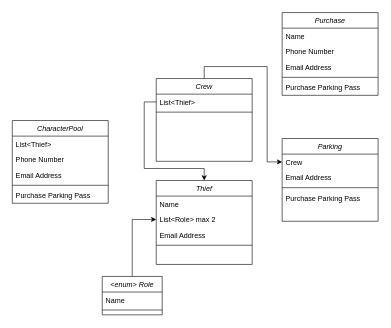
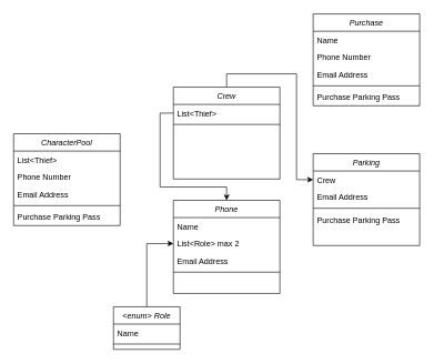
  <mxCell id="0" />
  <mxCell id="1" parent="0" />
- <mxCell id="2" value="Thief" style="swimlane;fontStyle=2;align=center;verticalAlign=top;childLayout=stackLayout;horizontal=1;startSize=26;horizontalStack=0;resizeParent=1;resizeLast=0;collapsible=1;marginBottom=0;rounded=0;shadow=0;strokeWidth=1;" parent="1" vertex="1"><mxGeometry x="260" y="300" width="160" height="140" as="geometry"><mxRectangle x="230" y="140" width="160" height="26" as="alternateBounds" /></mxGeometry></mxCell>
+ <mxCell id="2" value="Phone" style="swimlane;fontStyle=2;align=center;verticalAlign=top;childLayout=stackLayout;horizontal=1;startSize=26;horizontalStack=0;resizeParent=1;resizeLast=0;collapsible=1;marginBottom=0;rounded=0;shadow=0;strokeWidth=1;" parent="1" vertex="1"><mxGeometry x="260" y="300" width="160" height="140" as="geometry"><mxRectangle x="230" y="140" width="160" height="26" as="alternateBounds" /></mxGeometry></mxCell>
  <mxCell id="3" value="Name" style="text;align=left;verticalAlign=top;spacingLeft=4;spacingRight=4;overflow=hidden;rotatable=0;points=[[0,0.5],[1,0.5]];portConstraint=eastwest;" parent="2" vertex="1"><mxGeometry y="26" width="160" height="26" as="geometry" /></mxCell>
  <mxCell id="4" value="List&lt;Role&gt; max 2" style="text;align=left;verticalAlign=top;spacingLeft=4;spacingRight=4;overflow=hidden;rotatable=0;points=[[0,0.5],[1,0.5]];portConstraint=eastwest;rounded=0;shadow=0;html=0;" parent="2" vertex="1"><mxGeometry y="52" width="160" height="26" as="geometry" /></mxCell>
  <mxCell id="5" value="Email Address" style="text;align=left;verticalAlign=top;spacingLeft=4;spacingRight=4;overflow=hidden;rotatable=0;points=[[0,0.5],[1,0.5]];portConstraint=eastwest;rounded=0;shadow=0;html=0;" parent="2" vertex="1"><mxGeometry y="78" width="160" height="26" as="geometry" /></mxCell>
  <mxCell id="6" value="" style="line;html=1;strokeWidth=1;align=left;verticalAlign=middle;spacingTop=-1;spacingLeft=3;spacingRight=3;rotatable=0;labelPosition=right;points=[];portConstraint=eastwest;" parent="2" vertex="1"><mxGeometry y="104" width="160" height="8" as="geometry" /></mxCell>
  <mxCell id="7" value="Parking" style="swimlane;fontStyle=2;align=center;verticalAlign=top;childLayout=stackLayout;horizontal=1;startSize=26;horizontalStack=0;resizeParent=1;resizeLast=0;collapsible=1;marginBottom=0;rounded=0;shadow=0;strokeWidth=1;" parent="1" vertex="1"><mxGeometry x="470" y="230" width="160" height="138" as="geometry"><mxRectangle x="230" y="140" width="160" height="26" as="alternateBounds" /></mxGeometry></mxCell>
  <mxCell id="8" value="Crew" style="text;align=left;verticalAlign=top;spacingLeft=4;spacingRight=4;overflow=hidden;rotatable=0;points=[[0,0.5],[1,0.5]];portConstraint=eastwest;rounded=0;shadow=0;html=0;" parent="7" vertex="1"><mxGeometry y="26" width="160" height="26" as="geometry" /></mxCell>
  <mxCell id="9" value="Email Address" style="text;align=left;verticalAlign=top;spacingLeft=4;spacingRight=4;overflow=hidden;rotatable=0;points=[[0,0.5],[1,0.5]];portConstraint=eastwest;rounded=0;shadow=0;html=0;" parent="7" vertex="1"><mxGeometry y="52" width="160" height="26" as="geometry" /></mxCell>
  <mxCell id="10" value="" style="line;html=1;strokeWidth=1;align=left;verticalAlign=middle;spacingTop=-1;spacingLeft=3;spacingRight=3;rotatable=0;labelPosition=right;points=[];portConstraint=eastwest;" parent="7" vertex="1"><mxGeometry y="78" width="160" height="8" as="geometry" /></mxCell>
  <mxCell id="11" value="Purchase Parking Pass" style="text;align=left;verticalAlign=top;spacingLeft=4;spacingRight=4;overflow=hidden;rotatable=0;points=[[0,0.5],[1,0.5]];portConstraint=eastwest;" parent="7" vertex="1"><mxGeometry y="86" width="160" height="26" as="geometry" /></mxCell>
  <mxCell id="12" value="Purchase" style="swimlane;fontStyle=2;align=center;verticalAlign=top;childLayout=stackLayout;horizontal=1;startSize=26;horizontalStack=0;resizeParent=1;resizeLast=0;collapsible=1;marginBottom=0;rounded=0;shadow=0;strokeWidth=1;" parent="1" vertex="1"><mxGeometry x="470" y="20" width="160" height="138" as="geometry"><mxRectangle x="230" y="140" width="160" height="26" as="alternateBounds" /></mxGeometry></mxCell>
  <mxCell id="13" value="Name" style="text;align=left;verticalAlign=top;spacingLeft=4;spacingRight=4;overflow=hidden;rotatable=0;points=[[0,0.5],[1,0.5]];portConstraint=eastwest;" parent="12" vertex="1"><mxGeometry y="26" width="160" height="26" as="geometry" /></mxCell>
  <mxCell id="14" value="Phone Number" style="text;align=left;verticalAlign=top;spacingLeft=4;spacingRight=4;overflow=hidden;rotatable=0;points=[[0,0.5],[1,0.5]];portConstraint=eastwest;rounded=0;shadow=0;html=0;" parent="12" vertex="1"><mxGeometry y="52" width="160" height="26" as="geometry" /></mxCell>
  <mxCell id="15" value="Email Address" style="text;align=left;verticalAlign=top;spacingLeft=4;spacingRight=4;overflow=hidden;rotatable=0;points=[[0,0.5],[1,0.5]];portConstraint=eastwest;rounded=0;shadow=0;html=0;" parent="12" vertex="1"><mxGeometry y="78" width="160" height="26" as="geometry" /></mxCell>
  <mxCell id="16" value="" style="line;html=1;strokeWidth=1;align=left;verticalAlign=middle;spacingTop=-1;spacingLeft=3;spacingRight=3;rotatable=0;labelPosition=right;points=[];portConstraint=eastwest;" parent="12" vertex="1"><mxGeometry y="104" width="160" height="8" as="geometry" /></mxCell>
  <mxCell id="17" value="Purchase Parking Pass" style="text;align=left;verticalAlign=top;spacingLeft=4;spacingRight=4;overflow=hidden;rotatable=0;points=[[0,0.5],[1,0.5]];portConstraint=eastwest;" parent="12" vertex="1"><mxGeometry y="112" width="160" height="26" as="geometry" /></mxCell>
  <mxCell id="18" style="edgeStyle=orthogonalEdgeStyle;rounded=0;orthogonalLoop=1;jettySize=auto;html=1;exitX=0.5;exitY=0;exitDx=0;exitDy=0;entryX=0;entryY=0.5;entryDx=0;entryDy=0;" parent="1" source="19" target="8" edge="1"><mxGeometry relative="1" as="geometry" /></mxCell>
  <mxCell id="19" value="Crew" style="swimlane;fontStyle=2;align=center;verticalAlign=top;childLayout=stackLayout;horizontal=1;startSize=26;horizontalStack=0;resizeParent=1;resizeLast=0;collapsible=1;marginBottom=0;rounded=0;shadow=0;strokeWidth=1;" parent="1" vertex="1"><mxGeometry x="260" y="130" width="160" height="138" as="geometry"><mxRectangle x="230" y="140" width="160" height="26" as="alternateBounds" /></mxGeometry></mxCell>
  <mxCell id="20" value="List&lt;Thief&gt;" style="text;align=left;verticalAlign=top;spacingLeft=4;spacingRight=4;overflow=hidden;rotatable=0;points=[[0,0.5],[1,0.5]];portConstraint=eastwest;" parent="19" vertex="1"><mxGeometry y="26" width="160" height="26" as="geometry" /></mxCell>
  <mxCell id="21" value="" style="line;html=1;strokeWidth=1;align=left;verticalAlign=middle;spacingTop=-1;spacingLeft=3;spacingRight=3;rotatable=0;labelPosition=right;points=[];portConstraint=eastwest;" parent="19" vertex="1"><mxGeometry y="52" width="160" height="8" as="geometry" /></mxCell>
  <mxCell id="22" style="edgeStyle=orthogonalEdgeStyle;rounded=0;orthogonalLoop=1;jettySize=auto;html=1;exitX=0;exitY=0.5;exitDx=0;exitDy=0;entryX=0.5;entryY=0;entryDx=0;entryDy=0;" parent="1" source="20" target="2" edge="1"><mxGeometry relative="1" as="geometry"><Array as="points"><mxPoint x="240" y="169" /><mxPoint x="240" y="280" /><mxPoint x="340" y="280" /></Array></mxGeometry></mxCell>
  <mxCell id="23" value="CharacterPool" style="swimlane;fontStyle=2;align=center;verticalAlign=top;childLayout=stackLayout;horizontal=1;startSize=26;horizontalStack=0;resizeParent=1;resizeLast=0;collapsible=1;marginBottom=0;rounded=0;shadow=0;strokeWidth=1;" parent="1" vertex="1"><mxGeometry x="20" y="200" width="160" height="138" as="geometry"><mxRectangle x="230" y="140" width="160" height="26" as="alternateBounds" /></mxGeometry></mxCell>
  <mxCell id="24" value="List&lt;Thief&gt;" style="text;align=left;verticalAlign=top;spacingLeft=4;spacingRight=4;overflow=hidden;rotatable=0;points=[[0,0.5],[1,0.5]];portConstraint=eastwest;" parent="23" vertex="1"><mxGeometry y="26" width="160" height="26" as="geometry" /></mxCell>
  <mxCell id="25" value="Phone Number" style="text;align=left;verticalAlign=top;spacingLeft=4;spacingRight=4;overflow=hidden;rotatable=0;points=[[0,0.5],[1,0.5]];portConstraint=eastwest;rounded=0;shadow=0;html=0;" parent="23" vertex="1"><mxGeometry y="52" width="160" height="26" as="geometry" /></mxCell>
  <mxCell id="26" value="Email Address" style="text;align=left;verticalAlign=top;spacingLeft=4;spacingRight=4;overflow=hidden;rotatable=0;points=[[0,0.5],[1,0.5]];portConstraint=eastwest;rounded=0;shadow=0;html=0;" parent="23" vertex="1"><mxGeometry y="78" width="160" height="26" as="geometry" /></mxCell>
  <mxCell id="27" value="" style="line;html=1;strokeWidth=1;align=left;verticalAlign=middle;spacingTop=-1;spacingLeft=3;spacingRight=3;rotatable=0;labelPosition=right;points=[];portConstraint=eastwest;" parent="23" vertex="1"><mxGeometry y="104" width="160" height="8" as="geometry" /></mxCell>
  <mxCell id="28" value="Purchase Parking Pass" style="text;align=left;verticalAlign=top;spacingLeft=4;spacingRight=4;overflow=hidden;rotatable=0;points=[[0,0.5],[1,0.5]];portConstraint=eastwest;" parent="23" vertex="1"><mxGeometry y="112" width="160" height="26" as="geometry" /></mxCell>
  <mxCell id="29" style="edgeStyle=orthogonalEdgeStyle;rounded=0;orthogonalLoop=1;jettySize=auto;html=1;exitX=0.5;exitY=0;exitDx=0;exitDy=0;entryX=0;entryY=0.5;entryDx=0;entryDy=0;" parent="1" source="30" target="4" edge="1"><mxGeometry relative="1" as="geometry" /></mxCell>
  <mxCell id="30" value="&lt;enum&gt; Role" style="swimlane;fontStyle=2;align=center;verticalAlign=top;childLayout=stackLayout;horizontal=1;startSize=26;horizontalStack=0;resizeParent=1;resizeLast=0;collapsible=1;marginBottom=0;rounded=0;shadow=0;strokeWidth=1;" parent="1" vertex="1"><mxGeometry x="170" y="460" width="100" height="64" as="geometry"><mxRectangle x="230" y="140" width="160" height="26" as="alternateBounds" /></mxGeometry></mxCell>
  <mxCell id="31" value="Name" style="text;align=left;verticalAlign=top;spacingLeft=4;spacingRight=4;overflow=hidden;rotatable=0;points=[[0,0.5],[1,0.5]];portConstraint=eastwest;" parent="30" vertex="1"><mxGeometry y="26" width="100" height="26" as="geometry" /></mxCell>
  <mxCell id="32" value="" style="line;html=1;strokeWidth=1;align=left;verticalAlign=middle;spacingTop=-1;spacingLeft=3;spacingRight=3;rotatable=0;labelPosition=right;points=[];portConstraint=eastwest;" parent="30" vertex="1"><mxGeometry y="52" width="100" height="8" as="geometry" /></mxCell>
